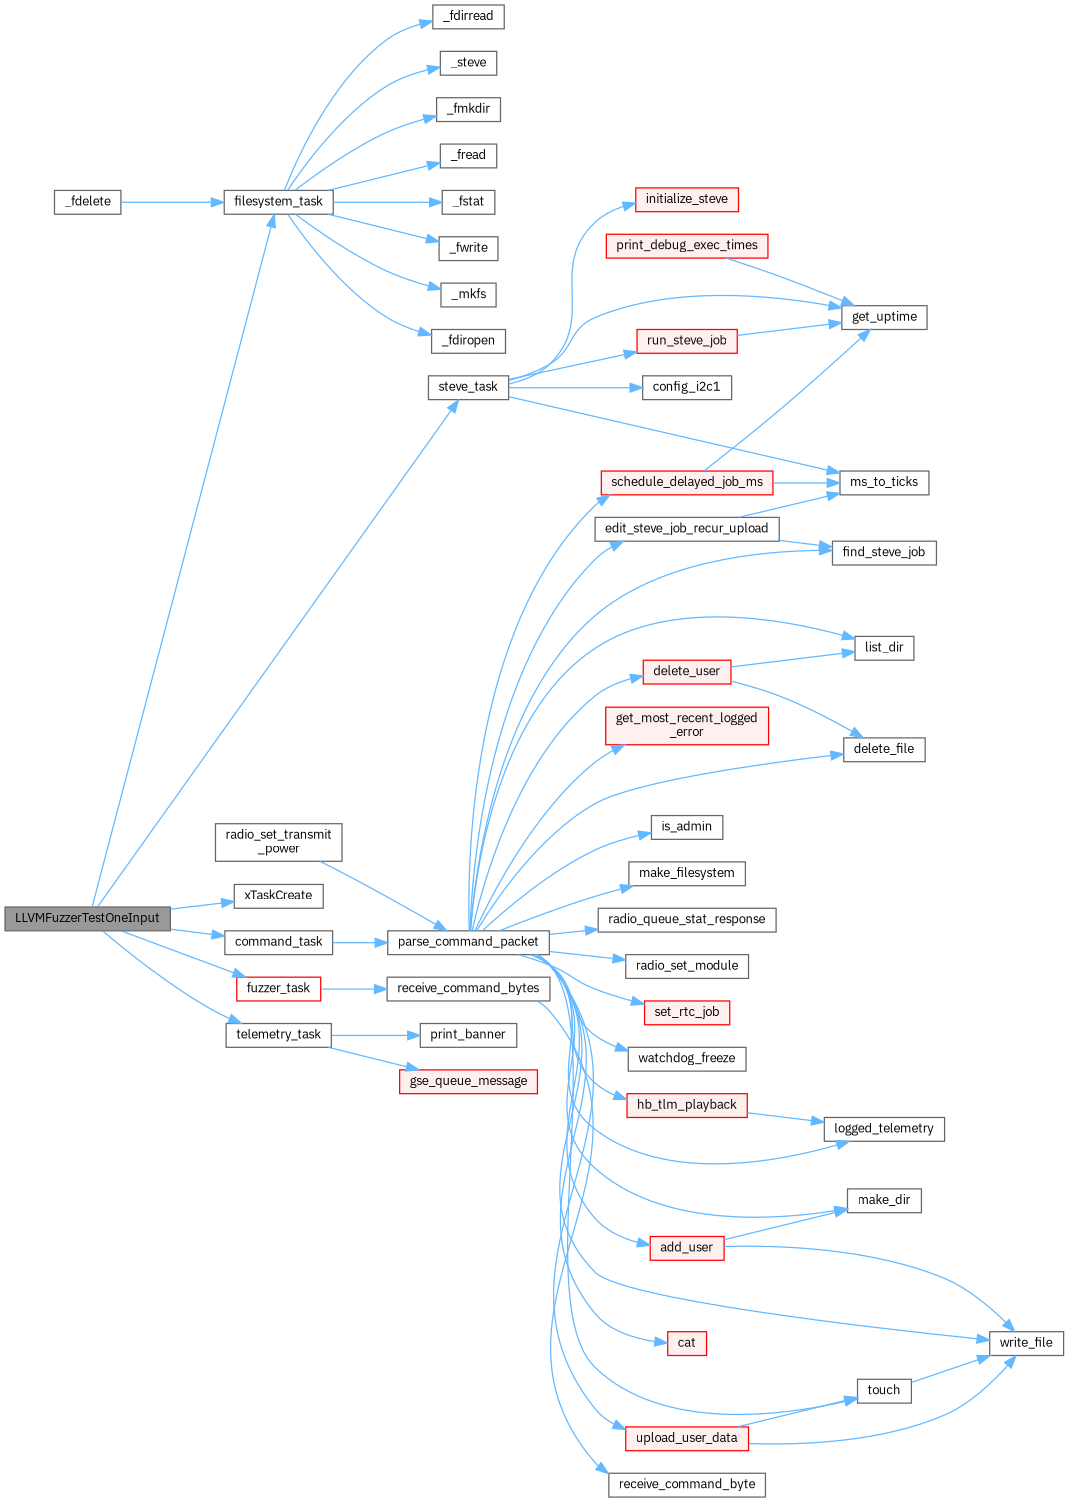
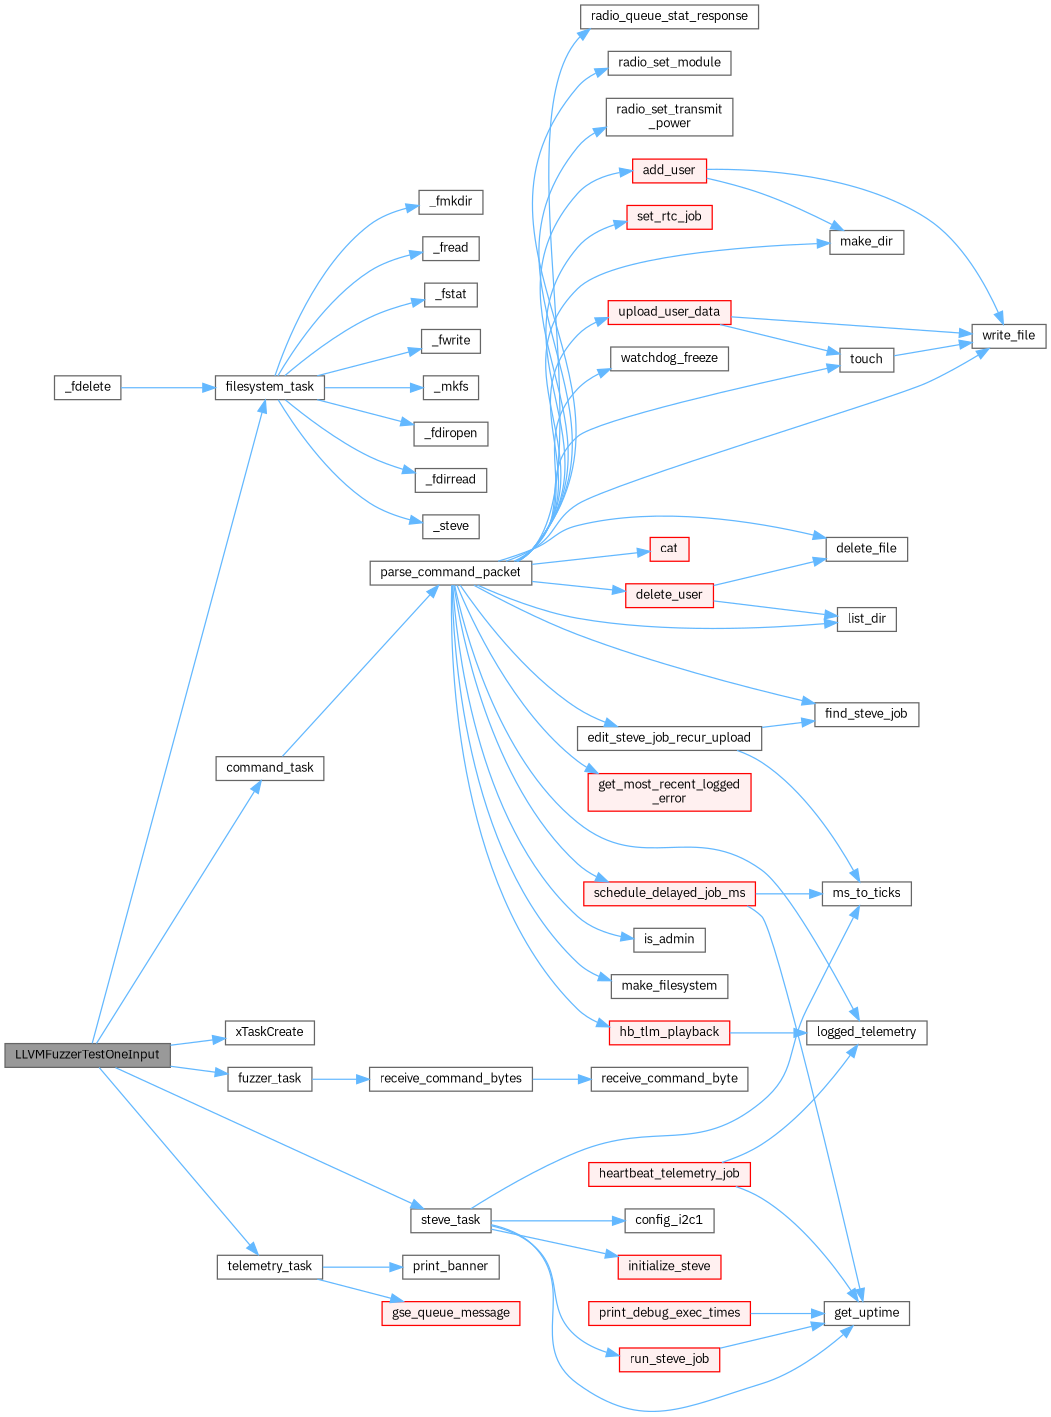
  digraph {
    fontname="IBM Plex Sans"
    rankdir=LR
    node [color=grey40 fillcolor=white fontname="IBM Plex Sans" fontsize=10 shape=box style=filled]
    edge [color=steelblue1 fontname="IBM Plex Sans" fontsize=10 labelfontname=Helvetica labelfontsize=10 style=solid]
    n1 [color=gray40 fillcolor=grey60 fontcolor=black height=0.2 label=LLVMFuzzerTestOneInput width=0.4]
    n2 [height=0.2 label=command_task width=0.4]
    n3 [height=0.2 label=filesystem_task width=0.4]
-   n4 [color=red height=0.2 label=fuzzer_task width=0.4]
+   n4 [height=0.2 label=fuzzer_task width=0.4]
    n5 [height=0.2 label=steve_task width=0.4]
    n6 [height=0.2 label=telemetry_task width=0.4]
    n7 [height=0.2 label=xTaskCreate width=0.4]
    n8 [height=0.2 label=parse_command_packet width=0.4]
    n9 [height=0.2 label=_fdiropen width=0.4]
    n10 [height=0.2 label=_fdirread width=0.4]
    n11 [height=0.2 label=_steve width=0.4]
    n12 [height=0.2 label=_fmkdir width=0.4]
    n13 [height=0.2 label=_fread width=0.4]
    n14 [height=0.2 label=_fstat width=0.4]
    n15 [height=0.2 label=_fwrite width=0.4]
    n16 [height=0.2 label=_mkfs width=0.4]
    n17 [height=0.2 label=receive_command_bytes width=0.4]
    n18 [height=0.2 label=ms_to_ticks width=0.4]
    n19 [height=0.2 label=get_uptime width=0.4]
    n20 [height=0.2 label=config_i2c1 width=0.4]
    n21 [color=red fillcolor="#FFF0F0" height=0.2 label=initialize_steve width=0.4]
    n22 [color=red fillcolor="#FFF0F0" height=0.2 label=run_steve_job width=0.4]
    n23 [color=red fillcolor="#FFF0F0" height=0.2 label=gse_queue_message width=0.4]
    n24 [height=0.2 label=print_banner width=0.4]
    n25 [color=red fillcolor="#FFF0F0" height=0.2 label=add_user width=0.4]
    n26 [height=0.2 label=make_dir width=0.4]
    n27 [height=0.2 label=write_file width=0.4]
    n28 [color=red fillcolor="#FFF0F0" height=0.2 label=cat width=0.4]
    n29 [height=0.2 label=delete_file width=0.4]
    n30 [color=red fillcolor="#FFF0F0" height=0.2 label=delete_user width=0.4]
    n31 [height=0.2 label=list_dir width=0.4]
    n32 [height=0.2 label=edit_steve_job_recur_upload width=0.4]
    n33 [height=0.2 label=find_steve_job width=0.4]
    n34 [color=red fillcolor="#FFF0F0" height=0.2 label="get_most_recent_logged\l_error" width=0.4]
    n35 [color=red fillcolor="#FFF0F0" height=0.2 label=hb_tlm_playback width=0.4]
    n36 [height=0.2 label=logged_telemetry width=0.4]
    n37 [height=0.2 label=is_admin width=0.4]
    n38 [height=0.2 label=make_filesystem width=0.4]
    n39 [height=0.2 label=radio_queue_stat_response width=0.4]
    n40 [height=0.2 label=radio_set_module width=0.4]
    n41 [height=0.2 label="radio_set_transmit\l_power" width=0.4]
    n42 [color=red fillcolor="#FFF0F0" height=0.2 label=schedule_delayed_job_ms width=0.4]
    n43 [color=red fillcolor="#FFF0F0" height=0.2 label=set_rtc_job width=0.4]
    n44 [height=0.2 label=touch width=0.4]
    n45 [color=red fillcolor="#FFF0F0" height=0.2 label=upload_user_data width=0.4]
    n46 [height=0.2 label=watchdog_freeze width=0.4]
    n47 [color=red fillcolor="#FFF0F0" height=0.2 label=print_debug_exec_times width=0.4]
    n48 [height=0.2 label=_fdelete width=0.4]
    n49 [height=0.2 label=receive_command_byte width=0.4]
+   n50 [color=red fillcolor="#FFF0F0" height=0.2 label=heartbeat_telemetry_job width=0.4]
    n1 -> n2
    n1 -> n3
    n1 -> n4
    n1 -> n5
    n1 -> n6
    n1 -> n7
    n2 -> n8
    n3 -> n9
    n3 -> n10
    n3 -> n11
    n3 -> n12
    n3 -> n13
    n3 -> n14
    n3 -> n15
    n3 -> n16
    n4 -> n17
    n5 -> n18
    n5 -> n19
    n5 -> n20
    n5 -> n21
    n5 -> n22
    n6 -> n23
    n6 -> n24
    n8 -> n25
    n8 -> n26
    n8 -> n27
    n8 -> n28
    n8 -> n29
    n8 -> n30
    n8 -> n31
    n8 -> n32
    n8 -> n33
    n8 -> n34
    n8 -> n35
    n8 -> n36
    n8 -> n37
    n8 -> n38
    n8 -> n39
    n8 -> n40
-   n41 -> n8
+   n8 -> n41
    n8 -> n42
    n8 -> n43
    n8 -> n44
    n8 -> n45
    n8 -> n46
    n17 -> n49
    n22 -> n19
    n25 -> n26
    n25 -> n27
    n30 -> n29
    n30 -> n31
    n32 -> n18
    n32 -> n33
    n35 -> n36
    n42 -> n18
    n42 -> n19
    n44 -> n27
    n45 -> n27
    n45 -> n44
    n47 -> n19
    n48 -> n3
+   n50 -> n19
+   n50 -> n36
  }
